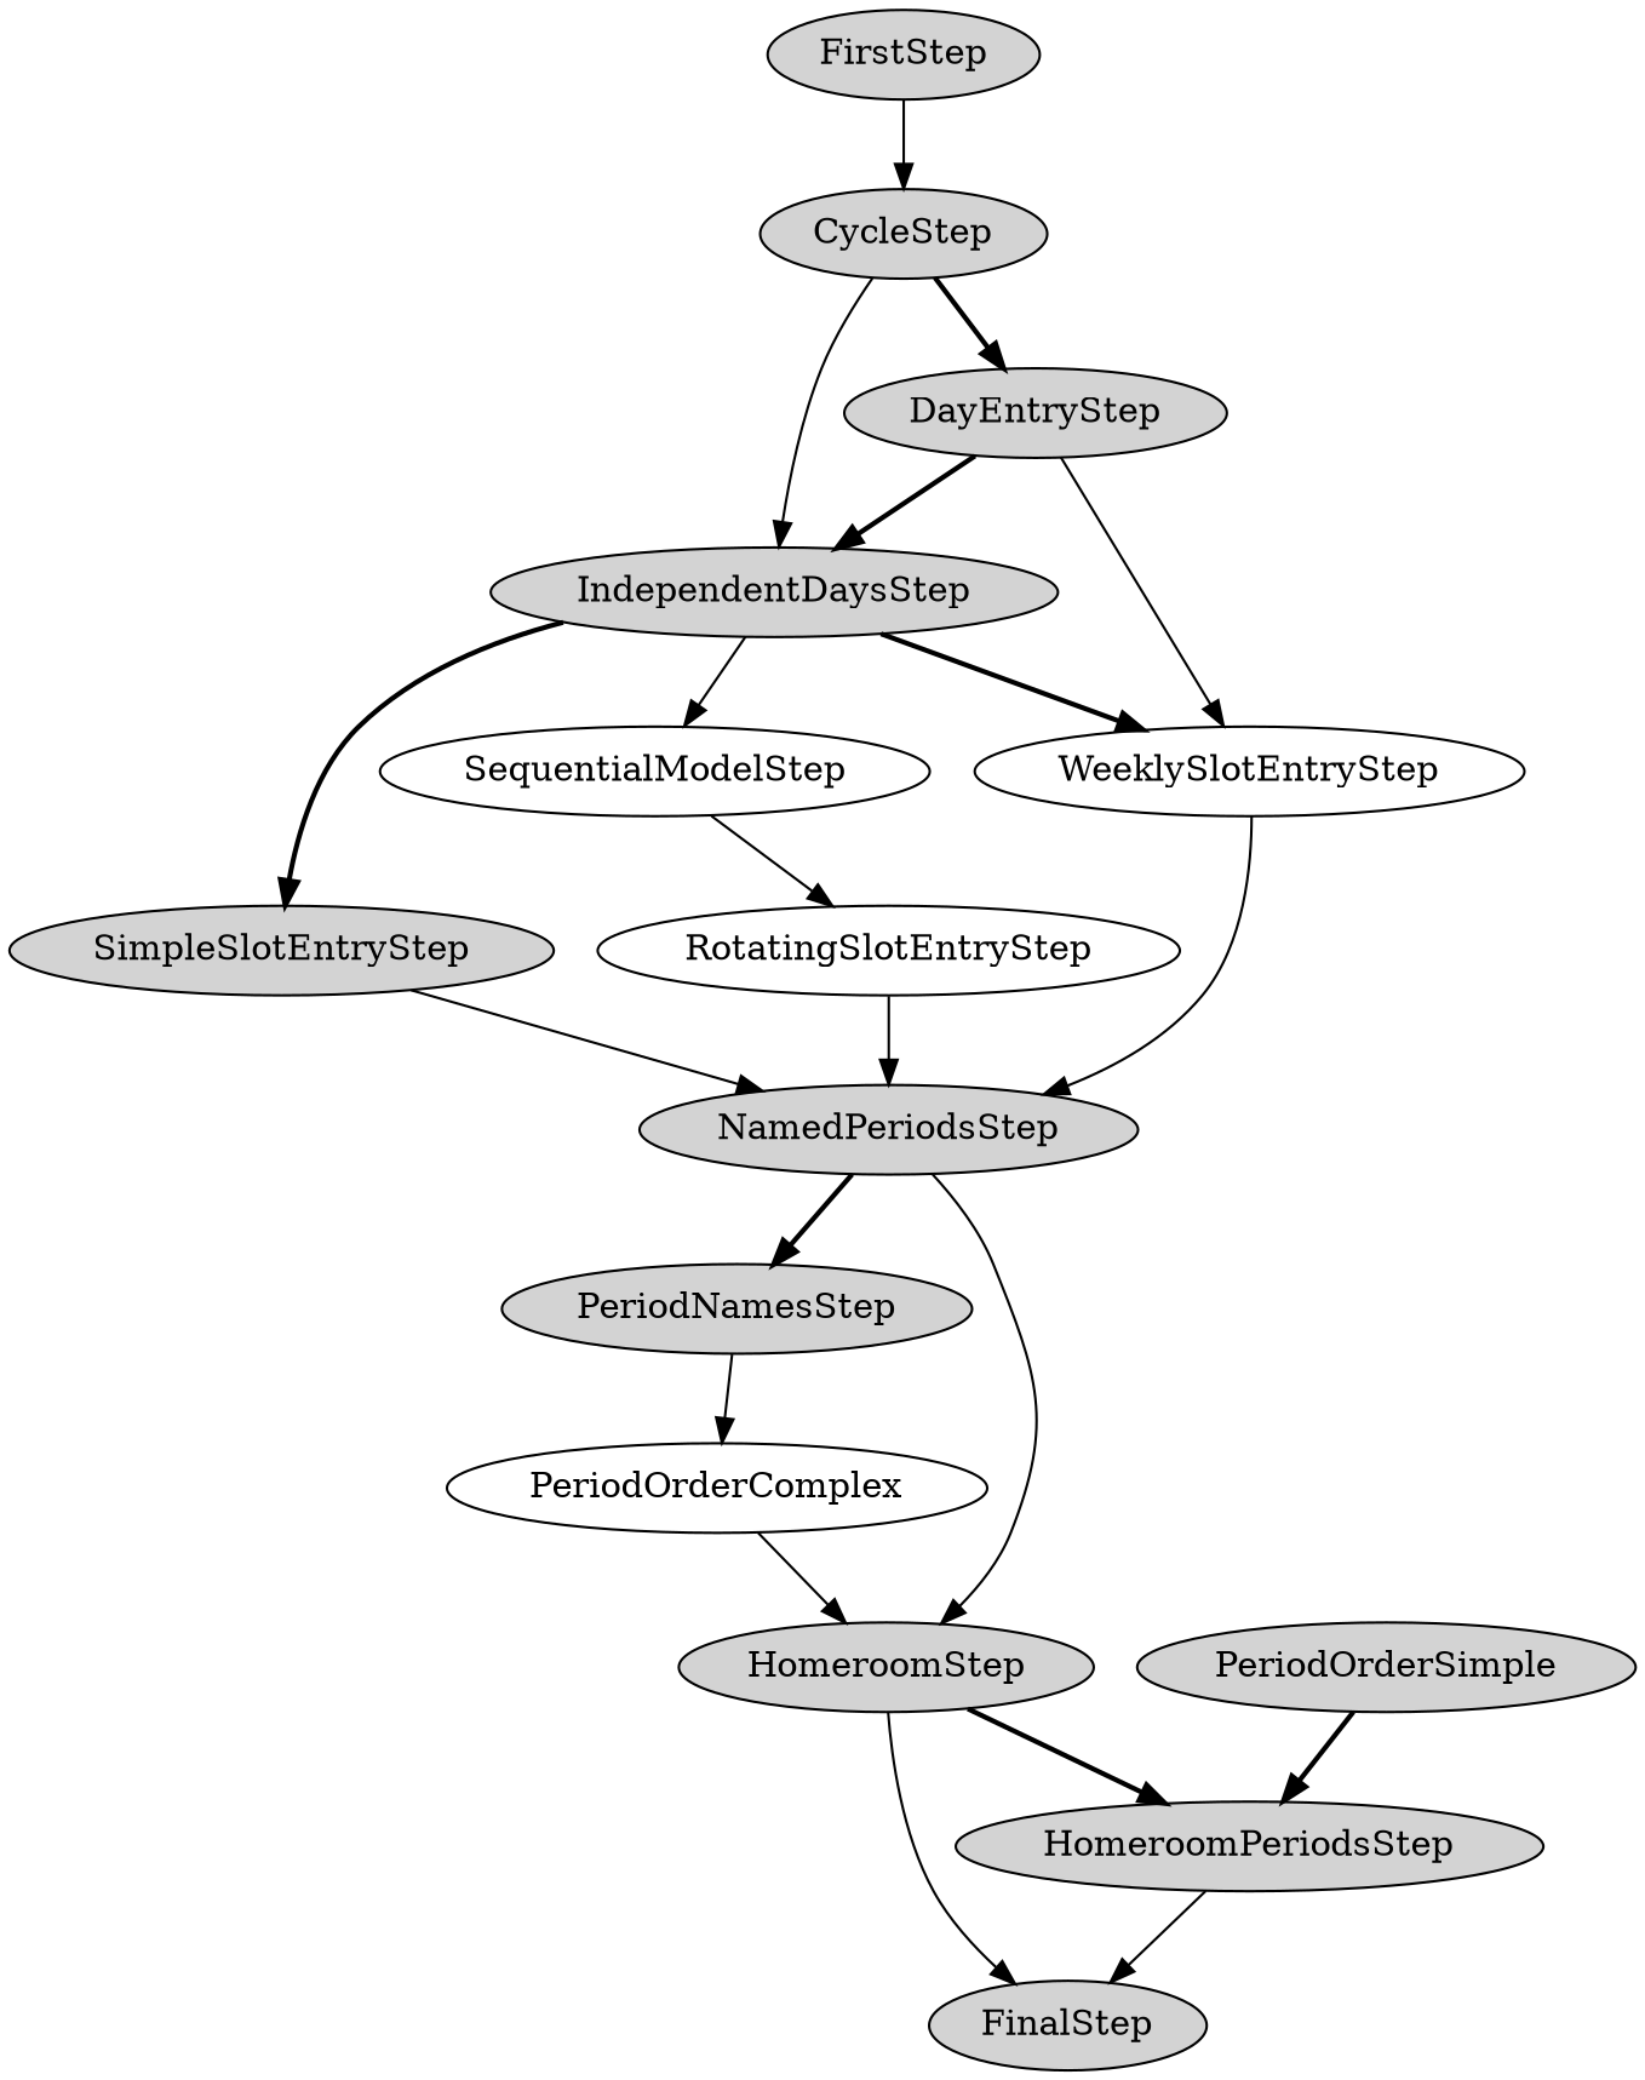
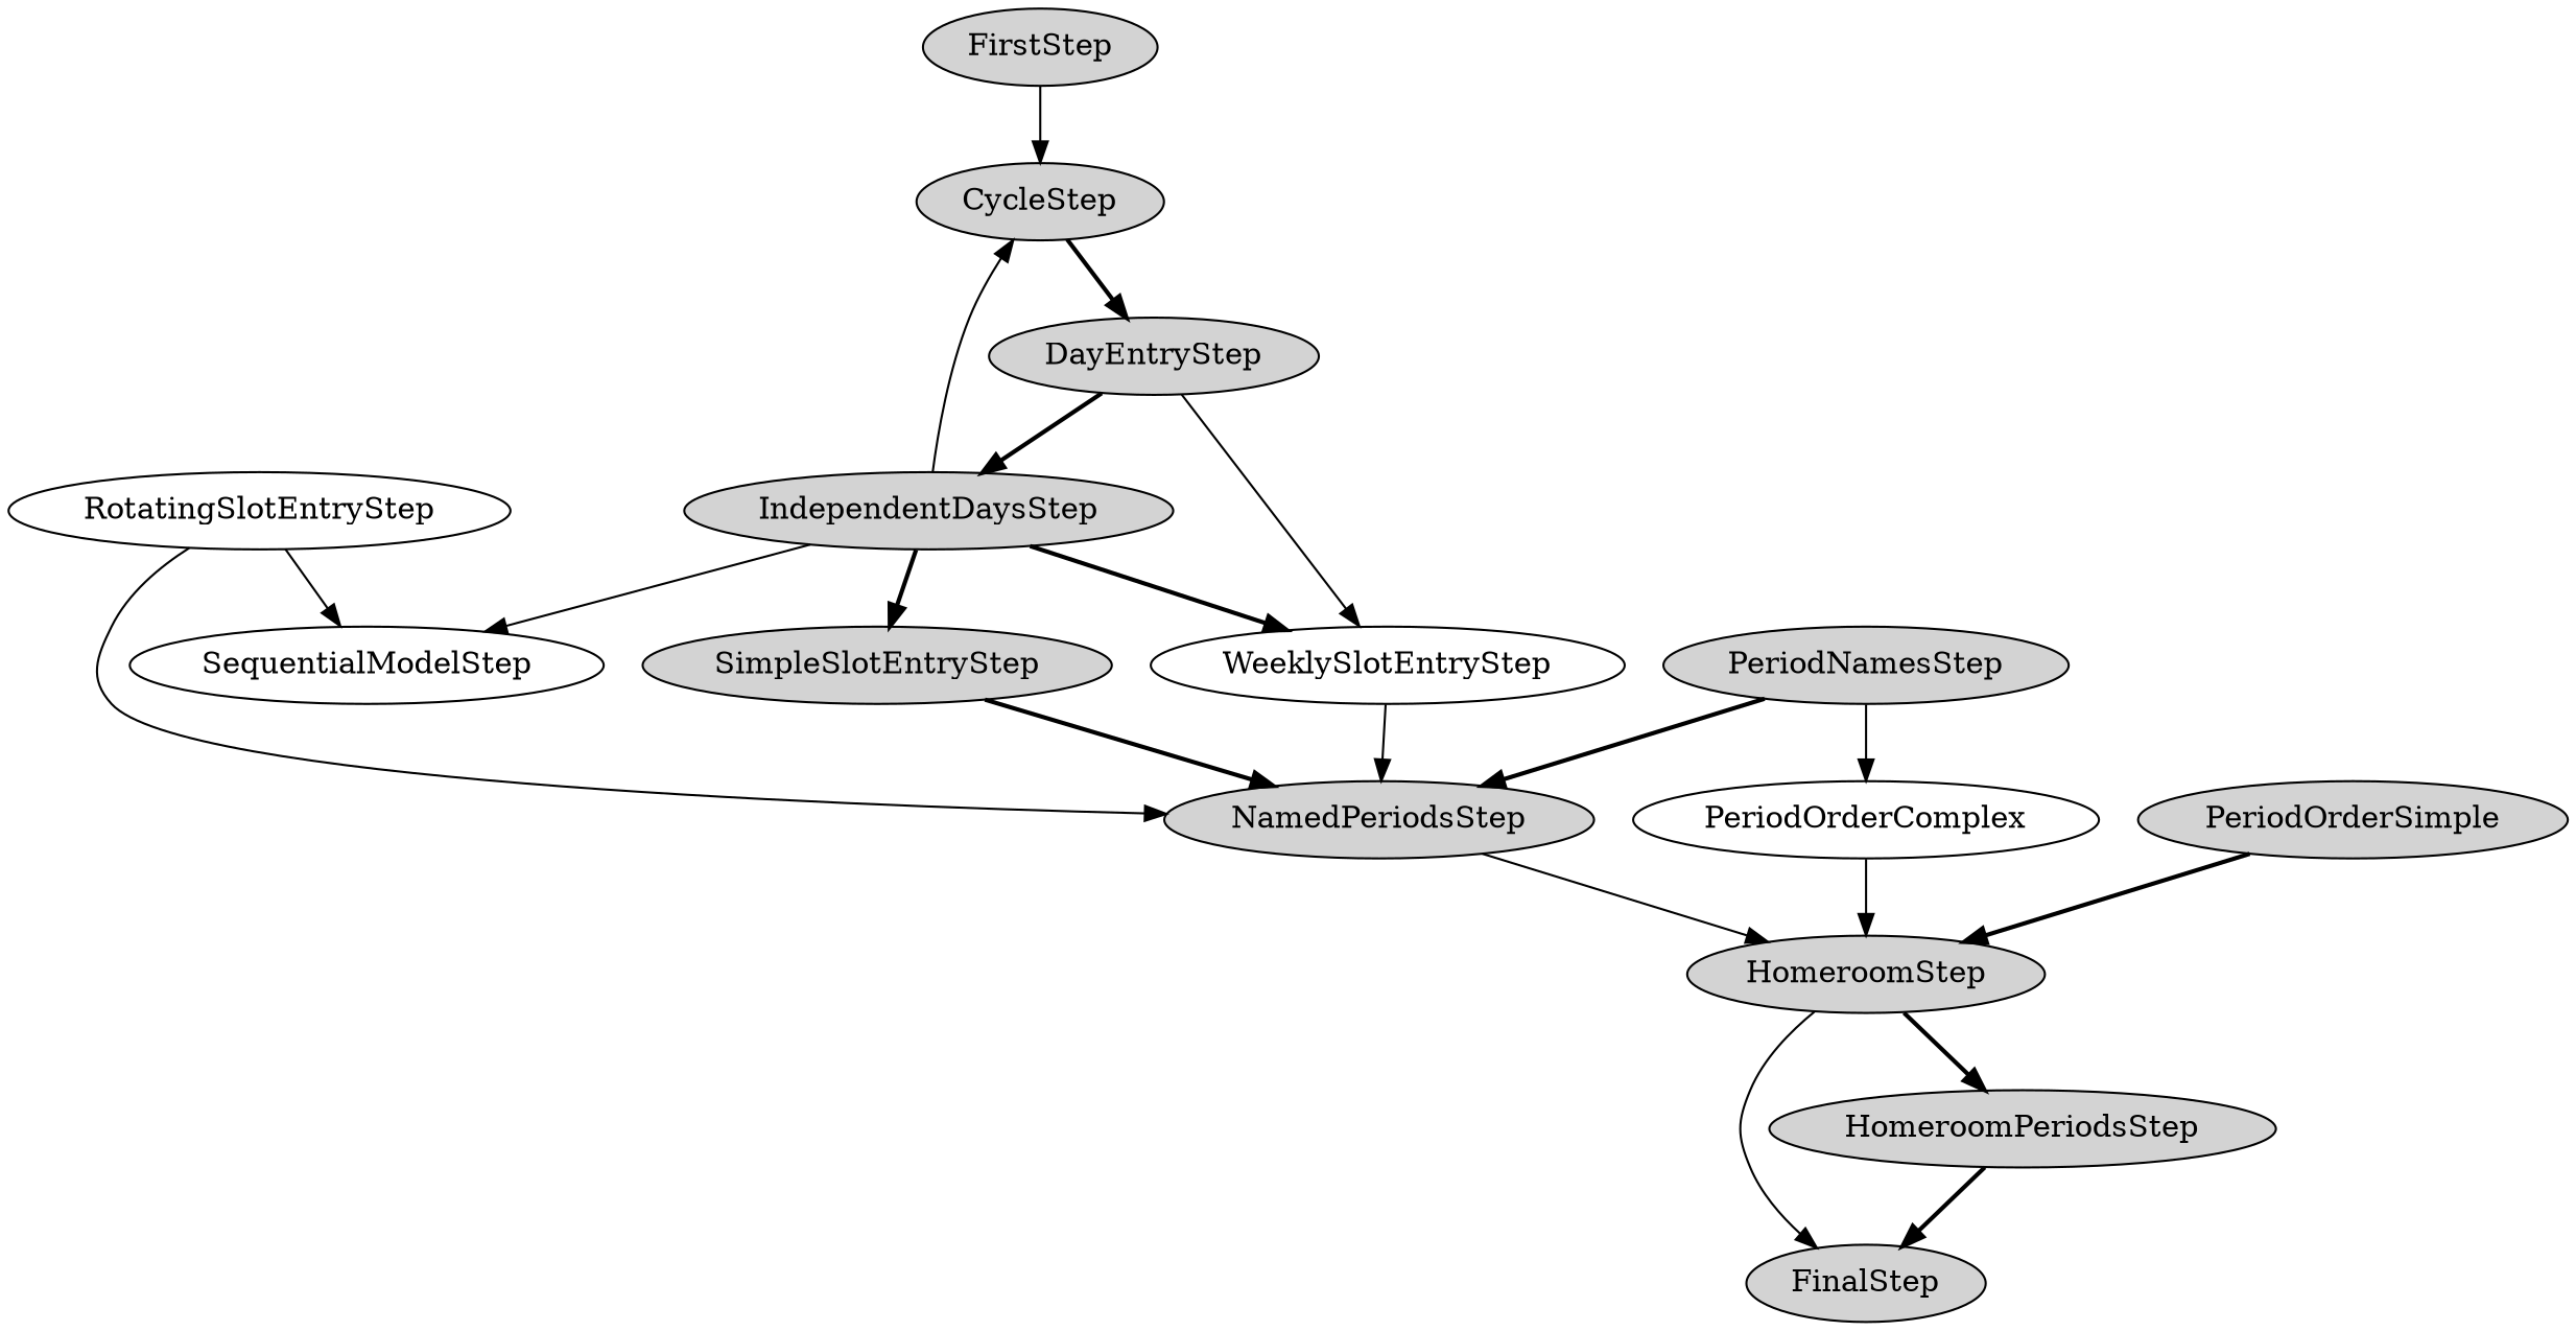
  digraph {
    node [style=filled]
    FirstStep
    CycleStep
    IndependentDaysStep
    DayEntryStep
    SimpleSlotEntryStep
    WeeklySlotEntryStep [style=""]
    SequentialModelStep [style=""]
    NamedPeriodsStep
    RotatingSlotEntryStep [style=""]
    PeriodNamesStep
    HomeroomStep
    PeriodOrderComplex [style=""]
    FinalStep
    HomeroomPeriodsStep
    PeriodOrderSimple
    FirstStep -> CycleStep [style=solid]
-   CycleStep -> IndependentDaysStep
+   IndependentDaysStep -> CycleStep
    CycleStep -> DayEntryStep [style=bold]
    IndependentDaysStep -> SimpleSlotEntryStep [style=bold]
    IndependentDaysStep -> WeeklySlotEntryStep [style=bold]
    IndependentDaysStep -> SequentialModelStep
    DayEntryStep -> IndependentDaysStep [style=bold]
    DayEntryStep -> WeeklySlotEntryStep
-   SimpleSlotEntryStep -> NamedPeriodsStep [style=solid]
+   SimpleSlotEntryStep -> NamedPeriodsStep [style=bold]
    WeeklySlotEntryStep -> NamedPeriodsStep
-   SequentialModelStep -> RotatingSlotEntryStep
-   NamedPeriodsStep -> PeriodNamesStep [style=bold]
+   RotatingSlotEntryStep -> SequentialModelStep
+   PeriodNamesStep -> NamedPeriodsStep [style=bold]
    NamedPeriodsStep -> HomeroomStep
    RotatingSlotEntryStep -> NamedPeriodsStep
    PeriodNamesStep -> PeriodOrderComplex
    HomeroomStep -> FinalStep
    HomeroomStep -> HomeroomPeriodsStep [style=bold]
    PeriodOrderComplex -> HomeroomStep
-   HomeroomPeriodsStep -> FinalStep [style=solid]
-   PeriodOrderSimple -> HomeroomPeriodsStep [style=bold]
+   HomeroomPeriodsStep -> FinalStep [style=bold]
+   PeriodOrderSimple -> HomeroomStep [style=bold]
  }
